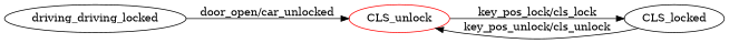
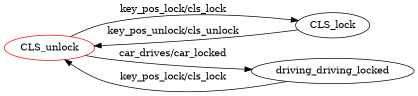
  digraph {
    rankdir=LR
    n1 [color=red label=CLS_unlock]
-   n2 [label=CLS_locked]
+   n2 [label=CLS_lock]
    n3 [label=driving_driving_locked]
    n1 -> n2 [label="key_pos_lock/cls_lock"]
+   n1 -> n3 [label="car_drives/car_locked"]
    n2 -> n1 [label="key_pos_unlock/cls_unlock"]
-   n3 -> n1 [label="door_open/car_unlocked"]
+   n3 -> n1 [label="key_pos_lock/cls_lock"]
  }
